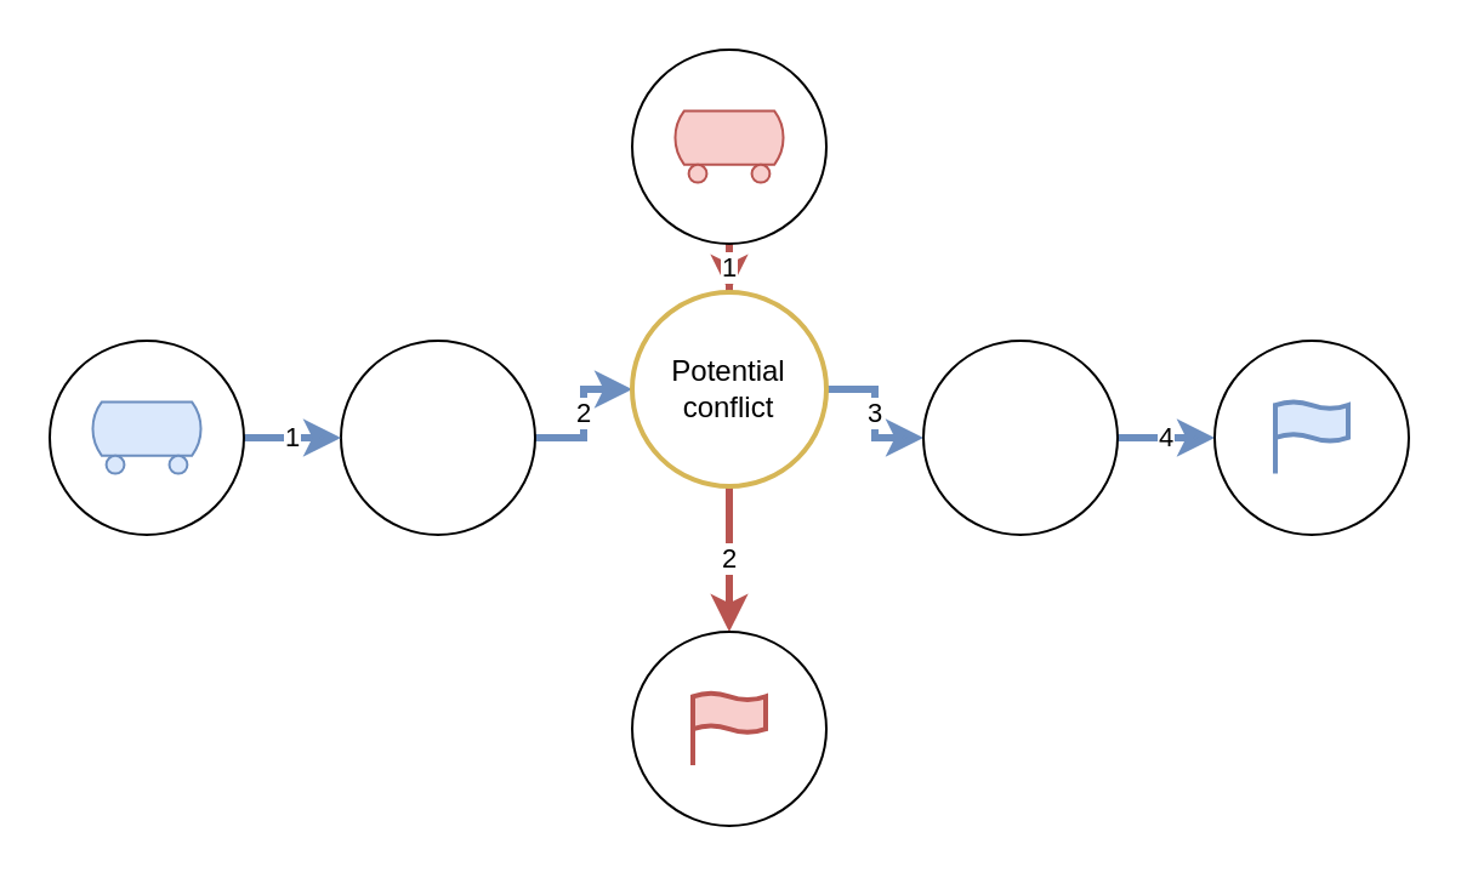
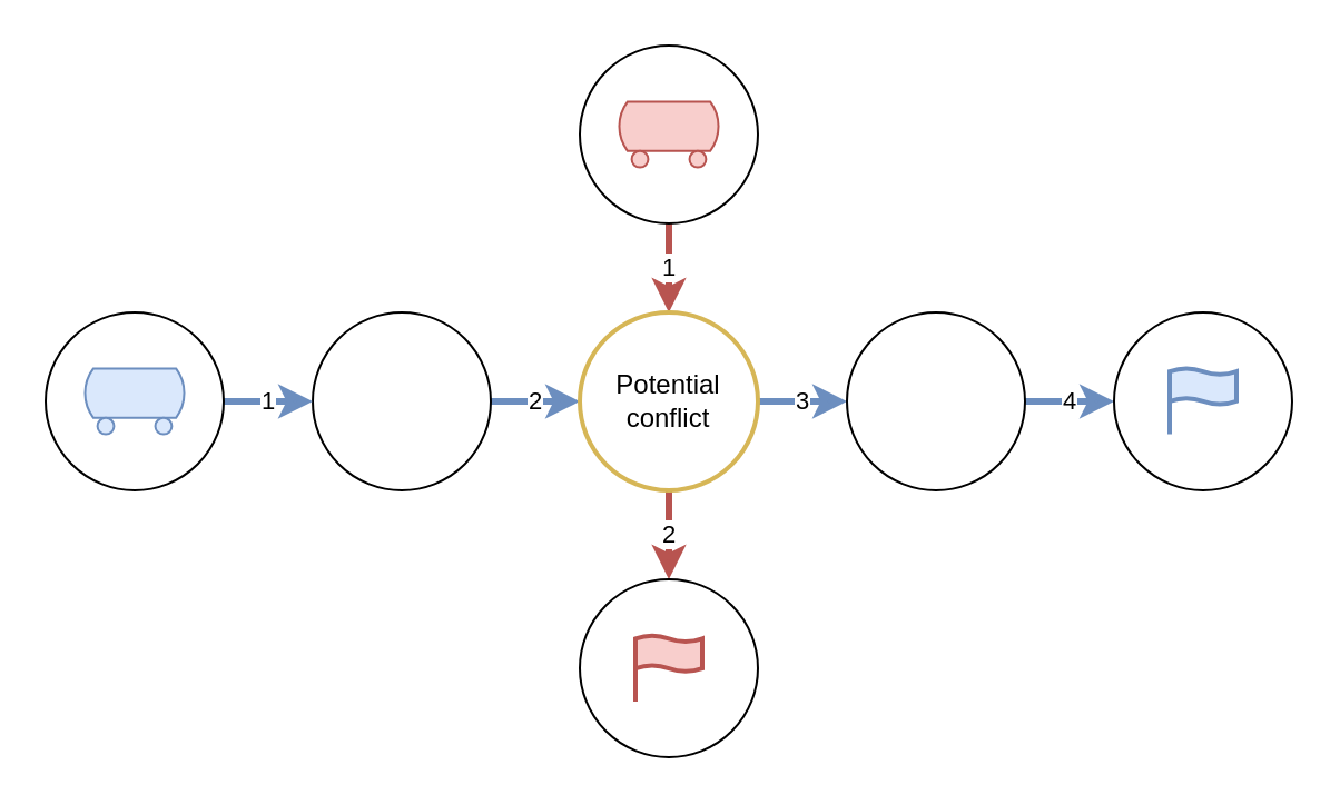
  <mxCell id="0" />
  <mxCell id="1" parent="0" />
  <mxCell id="2" value="1" style="edgeStyle=orthogonalEdgeStyle;rounded=0;orthogonalLoop=1;jettySize=auto;html=1;strokeWidth=3;fillColor=#f8cecc;strokeColor=#b85450;" parent="1" source="3" target="8" edge="1"><mxGeometry relative="1" as="geometry" /></mxCell>
  <mxCell id="3" value="" style="ellipse;whiteSpace=wrap;html=1;aspect=fixed;" parent="1" vertex="1"><mxGeometry x="260" y="20" width="80" height="80" as="geometry" /></mxCell>
  <mxCell id="4" value="2" style="edgeStyle=orthogonalEdgeStyle;rounded=0;orthogonalLoop=1;jettySize=auto;html=1;strokeWidth=3;fillColor=#dae8fc;strokeColor=#6c8ebf;" parent="1" source="5" target="8" edge="1"><mxGeometry relative="1" as="geometry" /></mxCell>
  <mxCell id="5" value="" style="ellipse;whiteSpace=wrap;html=1;aspect=fixed;" parent="1" vertex="1"><mxGeometry x="140" y="140" width="80" height="80" as="geometry" /></mxCell>
  <mxCell id="6" value="2" style="edgeStyle=orthogonalEdgeStyle;rounded=0;orthogonalLoop=1;jettySize=auto;html=1;strokeWidth=3;fillColor=#f8cecc;strokeColor=#b85450;" parent="1" source="8" target="11" edge="1"><mxGeometry relative="1" as="geometry" /></mxCell>
  <mxCell id="7" value="3" style="edgeStyle=orthogonalEdgeStyle;rounded=0;orthogonalLoop=1;jettySize=auto;html=1;strokeWidth=3;fillColor=#dae8fc;strokeColor=#6c8ebf;" parent="1" source="8" target="10" edge="1"><mxGeometry relative="1" as="geometry" /></mxCell>
- <mxCell id="8" value="Potential conflict" style="ellipse;whiteSpace=wrap;html=1;aspect=fixed;fillColor=none;strokeColor=#d6b656;strokeWidth=2;" parent="1" vertex="1"><mxGeometry x="260" y="120" width="80" height="80" as="geometry" /></mxCell>
+ <mxCell id="8" value="Potential conflict" style="ellipse;whiteSpace=wrap;html=1;aspect=fixed;fillColor=none;strokeColor=#d6b656;strokeWidth=2;" parent="1" vertex="1"><mxGeometry x="260" y="140" width="80" height="80" as="geometry" /></mxCell>
  <mxCell id="9" value="4" style="edgeStyle=orthogonalEdgeStyle;rounded=0;orthogonalLoop=1;jettySize=auto;html=1;strokeWidth=3;fillColor=#dae8fc;strokeColor=#6c8ebf;" parent="1" source="10" target="14" edge="1"><mxGeometry relative="1" as="geometry" /></mxCell>
  <mxCell id="10" value="" style="ellipse;whiteSpace=wrap;html=1;aspect=fixed;" parent="1" vertex="1"><mxGeometry x="380" y="140" width="80" height="80" as="geometry" /></mxCell>
  <mxCell id="11" value="" style="ellipse;whiteSpace=wrap;html=1;aspect=fixed;" parent="1" vertex="1"><mxGeometry x="260" y="260" width="80" height="80" as="geometry" /></mxCell>
  <mxCell id="12" value="1" style="edgeStyle=orthogonalEdgeStyle;rounded=0;orthogonalLoop=1;jettySize=auto;html=1;strokeWidth=3;fillColor=#dae8fc;strokeColor=#6c8ebf;" parent="1" source="13" target="5" edge="1"><mxGeometry relative="1" as="geometry" /></mxCell>
  <mxCell id="13" value="" style="ellipse;whiteSpace=wrap;html=1;aspect=fixed;" parent="1" vertex="1"><mxGeometry x="20" y="140" width="80" height="80" as="geometry" /></mxCell>
  <mxCell id="14" value="" style="ellipse;whiteSpace=wrap;html=1;aspect=fixed;" parent="1" vertex="1"><mxGeometry x="500" y="140" width="80" height="80" as="geometry" /></mxCell>
  <mxCell id="15" value="" style="verticalLabelPosition=bottom;outlineConnect=0;align=center;dashed=0;html=1;verticalAlign=top;shape=mxgraph.pid.misc.tank_car,_tank_wagon;fillColor=#f8cecc;strokeColor=#b85450;" vertex="1" parent="1"><mxGeometry x="276.5" y="45.2" width="47" height="29.61" as="geometry" /></mxCell>
  <mxCell id="16" value="" style="html=1;verticalLabelPosition=bottom;align=center;labelBackgroundColor=#ffffff;verticalAlign=top;strokeWidth=2;strokeColor=#6c8ebf;shadow=0;dashed=0;shape=mxgraph.ios7.icons.flag;fillColor=#dae8fc;" vertex="1" parent="1"><mxGeometry x="525" y="164.81" width="30" height="30" as="geometry" /></mxCell>
  <mxCell id="17" value="" style="verticalLabelPosition=bottom;outlineConnect=0;align=center;dashed=0;html=1;verticalAlign=top;shape=mxgraph.pid.misc.tank_car,_tank_wagon;fillColor=#dae8fc;strokeColor=#6c8ebf;" vertex="1" parent="1"><mxGeometry x="36.5" y="165.2" width="47" height="29.61" as="geometry" /></mxCell>
  <mxCell id="18" value="" style="html=1;verticalLabelPosition=bottom;align=center;labelBackgroundColor=#ffffff;verticalAlign=top;strokeWidth=2;strokeColor=#b85450;shadow=0;dashed=0;shape=mxgraph.ios7.icons.flag;fillColor=#f8cecc;" vertex="1" parent="1"><mxGeometry x="285" y="285" width="30" height="30" as="geometry" /></mxCell>
